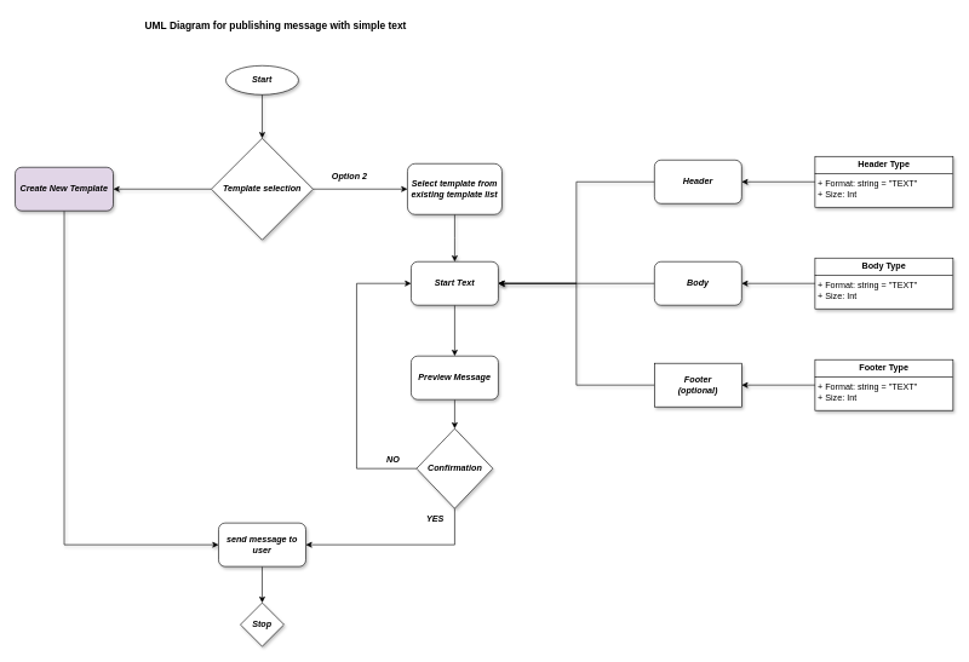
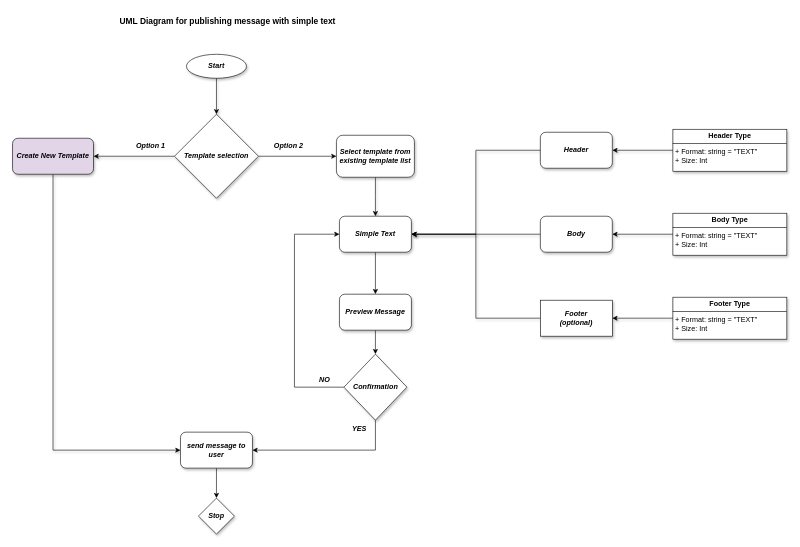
  <mxCell id="0" />
  <mxCell id="1" parent="0" />
  <mxCell id="2" value="&lt;b&gt;&lt;i&gt;Start&lt;/i&gt;&lt;/b&gt;" style="ellipse;whiteSpace=wrap;html=1;shadow=1;" parent="1" vertex="1"><mxGeometry x="310" y="90" width="100" height="40" as="geometry" /></mxCell>
  <mxCell id="3" style="edgeStyle=orthogonalEdgeStyle;rounded=0;orthogonalLoop=1;jettySize=auto;html=1;exitX=0;exitY=0.5;exitDx=0;exitDy=0;entryX=1;entryY=0.5;entryDx=0;entryDy=0;shadow=1;" parent="1" source="5" target="12" edge="1"><mxGeometry relative="1" as="geometry" /></mxCell>
  <mxCell id="4" style="edgeStyle=orthogonalEdgeStyle;rounded=0;orthogonalLoop=1;jettySize=auto;html=1;exitX=1;exitY=0.5;exitDx=0;exitDy=0;entryX=0;entryY=0.5;entryDx=0;entryDy=0;" parent="1" source="5" target="10" edge="1"><mxGeometry relative="1" as="geometry" /></mxCell>
  <mxCell id="5" value="&lt;b&gt;&lt;i&gt;Template selection&lt;/i&gt;&lt;/b&gt;" style="rhombus;whiteSpace=wrap;html=1;shadow=1;" parent="1" vertex="1"><mxGeometry x="290" y="190" width="140" height="140" as="geometry" /></mxCell>
  <mxCell id="6" value="&lt;b&gt;&lt;font style=&quot;font-size: 14px;&quot;&gt;UML Diagram for publishing message with simple text&lt;/font&gt;&amp;nbsp;&lt;/b&gt;" style="text;html=1;align=center;verticalAlign=middle;resizable=0;points=[];autosize=1;strokeColor=none;fillColor=none;shadow=0;" parent="1" vertex="1"><mxGeometry x="185" y="20" width="390" height="30" as="geometry" /></mxCell>
  <mxCell id="7" value="" style="endArrow=classic;html=1;rounded=0;exitX=0.5;exitY=1;exitDx=0;exitDy=0;shadow=1;" parent="1" source="2" target="5" edge="1"><mxGeometry width="50" height="50" relative="1" as="geometry"><mxPoint x="470" y="230" as="sourcePoint" /><mxPoint x="520" y="180" as="targetPoint" /></mxGeometry></mxCell>
  <mxCell id="8" style="edgeStyle=orthogonalEdgeStyle;rounded=0;orthogonalLoop=1;jettySize=auto;html=1;exitX=0.5;exitY=1;exitDx=0;exitDy=0;shadow=1;" parent="1" source="5" target="5" edge="1"><mxGeometry relative="1" as="geometry" /></mxCell>
  <mxCell id="9" style="edgeStyle=orthogonalEdgeStyle;rounded=0;orthogonalLoop=1;jettySize=auto;html=1;exitX=0.5;exitY=1;exitDx=0;exitDy=0;shadow=1;" parent="1" source="10" edge="1"><mxGeometry relative="1" as="geometry"><mxPoint x="625" y="360" as="targetPoint" /></mxGeometry></mxCell>
  <mxCell id="10" value="&lt;b&gt;&lt;i&gt;Select template from existing template list&lt;/i&gt;&lt;/b&gt;" style="rounded=1;whiteSpace=wrap;html=1;shadow=1;glass=0;" parent="1" vertex="1"><mxGeometry x="560" y="225" width="130" height="70" as="geometry" /></mxCell>
  <mxCell id="11" style="edgeStyle=orthogonalEdgeStyle;rounded=0;orthogonalLoop=1;jettySize=auto;html=1;exitX=0.5;exitY=1;exitDx=0;exitDy=0;entryX=0;entryY=0.5;entryDx=0;entryDy=0;shadow=1;" edge="1" parent="1" source="12" target="29"><mxGeometry relative="1" as="geometry" /></mxCell>
  <mxCell id="12" value="&lt;b&gt;&lt;i&gt;Create New Template&lt;/i&gt;&lt;/b&gt;" style="rounded=1;whiteSpace=wrap;html=1;shadow=1;fillColor=#e1d5e7;" parent="1" vertex="1"><mxGeometry x="20" y="230" width="135" height="60" as="geometry" /></mxCell>
  <mxCell id="13" style="edgeStyle=orthogonalEdgeStyle;rounded=0;orthogonalLoop=1;jettySize=auto;html=1;exitX=0.5;exitY=1;exitDx=0;exitDy=0;entryX=0.5;entryY=0;entryDx=0;entryDy=0;" edge="1" parent="1" source="14" target="27"><mxGeometry relative="1" as="geometry" /></mxCell>
- <mxCell id="14" value="&lt;b&gt;&lt;i&gt;Start Text&lt;/i&gt;&lt;/b&gt;" style="rounded=1;whiteSpace=wrap;html=1;shadow=1;" parent="1" vertex="1"><mxGeometry x="565" y="360" width="120" height="60" as="geometry" /></mxCell>
+ <mxCell id="14" value="&lt;b&gt;&lt;i&gt;Simple Text&lt;/i&gt;&lt;/b&gt;" style="rounded=1;whiteSpace=wrap;html=1;shadow=1;" parent="1" vertex="1"><mxGeometry x="565" y="360" width="120" height="60" as="geometry" /></mxCell>
  <mxCell id="15" style="edgeStyle=orthogonalEdgeStyle;rounded=0;orthogonalLoop=1;jettySize=auto;html=1;exitX=0;exitY=0.5;exitDx=0;exitDy=0;entryX=1;entryY=0.5;entryDx=0;entryDy=0;shadow=1;" edge="1" parent="1" source="16" target="14"><mxGeometry relative="1" as="geometry" /></mxCell>
  <mxCell id="16" value="&lt;b&gt;&lt;i&gt;Header&lt;/i&gt;&lt;/b&gt;" style="rounded=1;whiteSpace=wrap;html=1;shadow=1;" parent="1" vertex="1"><mxGeometry x="900" y="220" width="120" height="60" as="geometry" /></mxCell>
  <mxCell id="17" style="edgeStyle=orthogonalEdgeStyle;rounded=0;orthogonalLoop=1;jettySize=auto;html=1;exitX=0;exitY=0.5;exitDx=0;exitDy=0;entryX=1;entryY=0.5;entryDx=0;entryDy=0;shadow=1;" edge="1" parent="1" source="18" target="16"><mxGeometry relative="1" as="geometry" /></mxCell>
  <mxCell id="18" value="&lt;p style=&quot;margin:0px;margin-top:4px;text-align:center;&quot;&gt;&lt;b&gt;Header Type&lt;/b&gt;&lt;/p&gt;&lt;hr size=&quot;1&quot; style=&quot;border-style:solid;&quot;&gt;&lt;p style=&quot;margin:0px;margin-left:4px;&quot;&gt;+ Format: string = &quot;TEXT&quot;&lt;br&gt;+ Size: Int&lt;/p&gt;&lt;p style=&quot;margin:0px;margin-left:4px;&quot;&gt;&lt;br&gt;&lt;/p&gt;" style="verticalAlign=top;align=left;overflow=fill;html=1;whiteSpace=wrap;shadow=1;" parent="1" vertex="1"><mxGeometry x="1121" y="215" width="190" height="70" as="geometry" /></mxCell>
  <mxCell id="19" value="&lt;b&gt;&lt;i&gt;Option 2&lt;/i&gt;&lt;/b&gt;" style="text;html=1;align=center;verticalAlign=middle;resizable=0;points=[];autosize=1;strokeColor=none;fillColor=none;shadow=1;" parent="1" vertex="1"><mxGeometry x="445" y="228" width="70" height="30" as="geometry" /></mxCell>
+ <mxCell id="20" value="&lt;b&gt;&lt;i&gt;Option 1&lt;/i&gt;&lt;/b&gt;" style="text;html=1;align=center;verticalAlign=middle;resizable=0;points=[];autosize=1;strokeColor=none;fillColor=none;shadow=1;" parent="1" vertex="1"><mxGeometry x="215" y="228" width="70" height="30" as="geometry" /></mxCell>
  <mxCell id="21" style="edgeStyle=orthogonalEdgeStyle;rounded=0;orthogonalLoop=1;jettySize=auto;html=1;exitX=0;exitY=0.5;exitDx=0;exitDy=0;entryX=1;entryY=0.5;entryDx=0;entryDy=0;shadow=1;" edge="1" parent="1" source="22" target="24"><mxGeometry relative="1" as="geometry" /></mxCell>
  <mxCell id="22" value="&lt;p style=&quot;margin:0px;margin-top:4px;text-align:center;&quot;&gt;&lt;b&gt;Body Type&lt;/b&gt;&lt;/p&gt;&lt;hr size=&quot;1&quot; style=&quot;border-style:solid;&quot;&gt;&lt;p style=&quot;margin:0px;margin-left:4px;&quot;&gt;+ Format: string = &quot;TEXT&quot;&lt;br&gt;+ Size: Int&lt;/p&gt;&lt;p style=&quot;margin:0px;margin-left:4px;&quot;&gt;&lt;br&gt;&lt;/p&gt;" style="verticalAlign=top;align=left;overflow=fill;html=1;whiteSpace=wrap;shadow=1;" parent="1" vertex="1"><mxGeometry x="1121" y="355" width="190" height="70" as="geometry" /></mxCell>
  <mxCell id="23" style="edgeStyle=orthogonalEdgeStyle;rounded=0;orthogonalLoop=1;jettySize=auto;html=1;exitX=0;exitY=0.5;exitDx=0;exitDy=0;entryX=1;entryY=0.5;entryDx=0;entryDy=0;shadow=1;" edge="1" parent="1" source="24" target="14"><mxGeometry relative="1" as="geometry" /></mxCell>
  <mxCell id="24" value="&lt;b&gt;&lt;i&gt;Body&lt;/i&gt;&lt;/b&gt;" style="rounded=1;whiteSpace=wrap;html=1;shadow=1;" parent="1" vertex="1"><mxGeometry x="900" y="360" width="120" height="60" as="geometry" /></mxCell>
  <mxCell id="25" value="&lt;b&gt;&lt;i&gt;Stop&lt;/i&gt;&lt;/b&gt;" style="rhombus;whiteSpace=wrap;html=1;aspect=fixed;shadow=1;" vertex="1" parent="1"><mxGeometry x="330" y="830" width="60" height="60" as="geometry" /></mxCell>
  <mxCell id="26" style="edgeStyle=orthogonalEdgeStyle;rounded=0;orthogonalLoop=1;jettySize=auto;html=1;exitX=0.5;exitY=1;exitDx=0;exitDy=0;entryX=0.5;entryY=0;entryDx=0;entryDy=0;" edge="1" parent="1" source="27" target="36"><mxGeometry relative="1" as="geometry" /></mxCell>
  <mxCell id="27" value="&lt;b&gt;&lt;i&gt;Preview Message&lt;/i&gt;&lt;/b&gt;" style="rounded=1;whiteSpace=wrap;html=1;shadow=1;" vertex="1" parent="1"><mxGeometry x="565" y="490" width="120" height="60" as="geometry" /></mxCell>
  <mxCell id="28" style="edgeStyle=orthogonalEdgeStyle;rounded=0;orthogonalLoop=1;jettySize=auto;html=1;exitX=0.5;exitY=1;exitDx=0;exitDy=0;entryX=0.5;entryY=0;entryDx=0;entryDy=0;" edge="1" parent="1" source="29" target="25"><mxGeometry relative="1" as="geometry" /></mxCell>
  <mxCell id="29" value="&lt;b&gt;&lt;i&gt;send message to user&lt;/i&gt;&lt;/b&gt;" style="rounded=1;whiteSpace=wrap;html=1;shadow=1;" vertex="1" parent="1"><mxGeometry x="300" y="720" width="120" height="60" as="geometry" /></mxCell>
  <mxCell id="30" style="edgeStyle=orthogonalEdgeStyle;rounded=0;orthogonalLoop=1;jettySize=auto;html=1;exitX=0;exitY=0.5;exitDx=0;exitDy=0;entryX=1;entryY=0.5;entryDx=0;entryDy=0;shadow=1;" edge="1" parent="1" source="31" target="14"><mxGeometry relative="1" as="geometry" /></mxCell>
  <mxCell id="31" value="&lt;b&gt;&lt;i&gt;Footer&lt;br&gt;(optional)&lt;/i&gt;&lt;/b&gt;" style="whiteSpace=wrap;html=1;shadow=1;rounded=0;" vertex="1" parent="1"><mxGeometry x="900" y="500" width="120" height="60" as="geometry" /></mxCell>
  <mxCell id="32" style="edgeStyle=orthogonalEdgeStyle;rounded=0;orthogonalLoop=1;jettySize=auto;html=1;exitX=0;exitY=0.5;exitDx=0;exitDy=0;entryX=1;entryY=0.5;entryDx=0;entryDy=0;shadow=1;" edge="1" parent="1" source="33" target="31"><mxGeometry relative="1" as="geometry" /></mxCell>
  <mxCell id="33" value="&lt;p style=&quot;margin:0px;margin-top:4px;text-align:center;&quot;&gt;&lt;b&gt;Footer Type&lt;/b&gt;&lt;/p&gt;&lt;hr size=&quot;1&quot; style=&quot;border-style:solid;&quot;&gt;&lt;p style=&quot;margin:0px;margin-left:4px;&quot;&gt;+ Format: string = &quot;TEXT&quot;&lt;br&gt;+ Size: Int&lt;/p&gt;&lt;p style=&quot;margin:0px;margin-left:4px;&quot;&gt;&lt;br&gt;&lt;/p&gt;" style="verticalAlign=top;align=left;overflow=fill;html=1;whiteSpace=wrap;shadow=1;" vertex="1" parent="1"><mxGeometry x="1121" y="495" width="190" height="70" as="geometry" /></mxCell>
  <mxCell id="34" style="edgeStyle=orthogonalEdgeStyle;rounded=0;orthogonalLoop=1;jettySize=auto;html=1;exitX=0.5;exitY=1;exitDx=0;exitDy=0;entryX=1;entryY=0.5;entryDx=0;entryDy=0;" edge="1" parent="1" source="36" target="29"><mxGeometry relative="1" as="geometry"><Array as="points"><mxPoint x="625" y="750" /></Array></mxGeometry></mxCell>
  <mxCell id="35" style="edgeStyle=orthogonalEdgeStyle;rounded=0;orthogonalLoop=1;jettySize=auto;html=1;exitX=0;exitY=0.5;exitDx=0;exitDy=0;entryX=0;entryY=0.5;entryDx=0;entryDy=0;" edge="1" parent="1" source="36" target="14"><mxGeometry relative="1" as="geometry"><Array as="points"><mxPoint x="490" y="645" /><mxPoint x="490" y="390" /></Array></mxGeometry></mxCell>
  <mxCell id="36" value="&lt;b&gt;&lt;i&gt;Confirmation&lt;/i&gt;&lt;/b&gt;" style="rhombus;whiteSpace=wrap;html=1;shadow=1;" vertex="1" parent="1"><mxGeometry x="572.5" y="590" width="105" height="110" as="geometry" /></mxCell>
  <mxCell id="37" value="&lt;b&gt;&lt;i&gt;YES&lt;/i&gt;&lt;/b&gt;" style="text;html=1;align=center;verticalAlign=middle;resizable=0;points=[];autosize=1;strokeColor=none;fillColor=none;" vertex="1" parent="1"><mxGeometry x="572.5" y="700" width="50" height="30" as="geometry" /></mxCell>
  <mxCell id="38" value="&lt;b&gt;&lt;i&gt;NO&lt;/i&gt;&lt;/b&gt;" style="text;html=1;align=center;verticalAlign=middle;resizable=0;points=[];autosize=1;strokeColor=none;fillColor=none;" vertex="1" parent="1"><mxGeometry x="520" y="618" width="40" height="30" as="geometry" /></mxCell>
